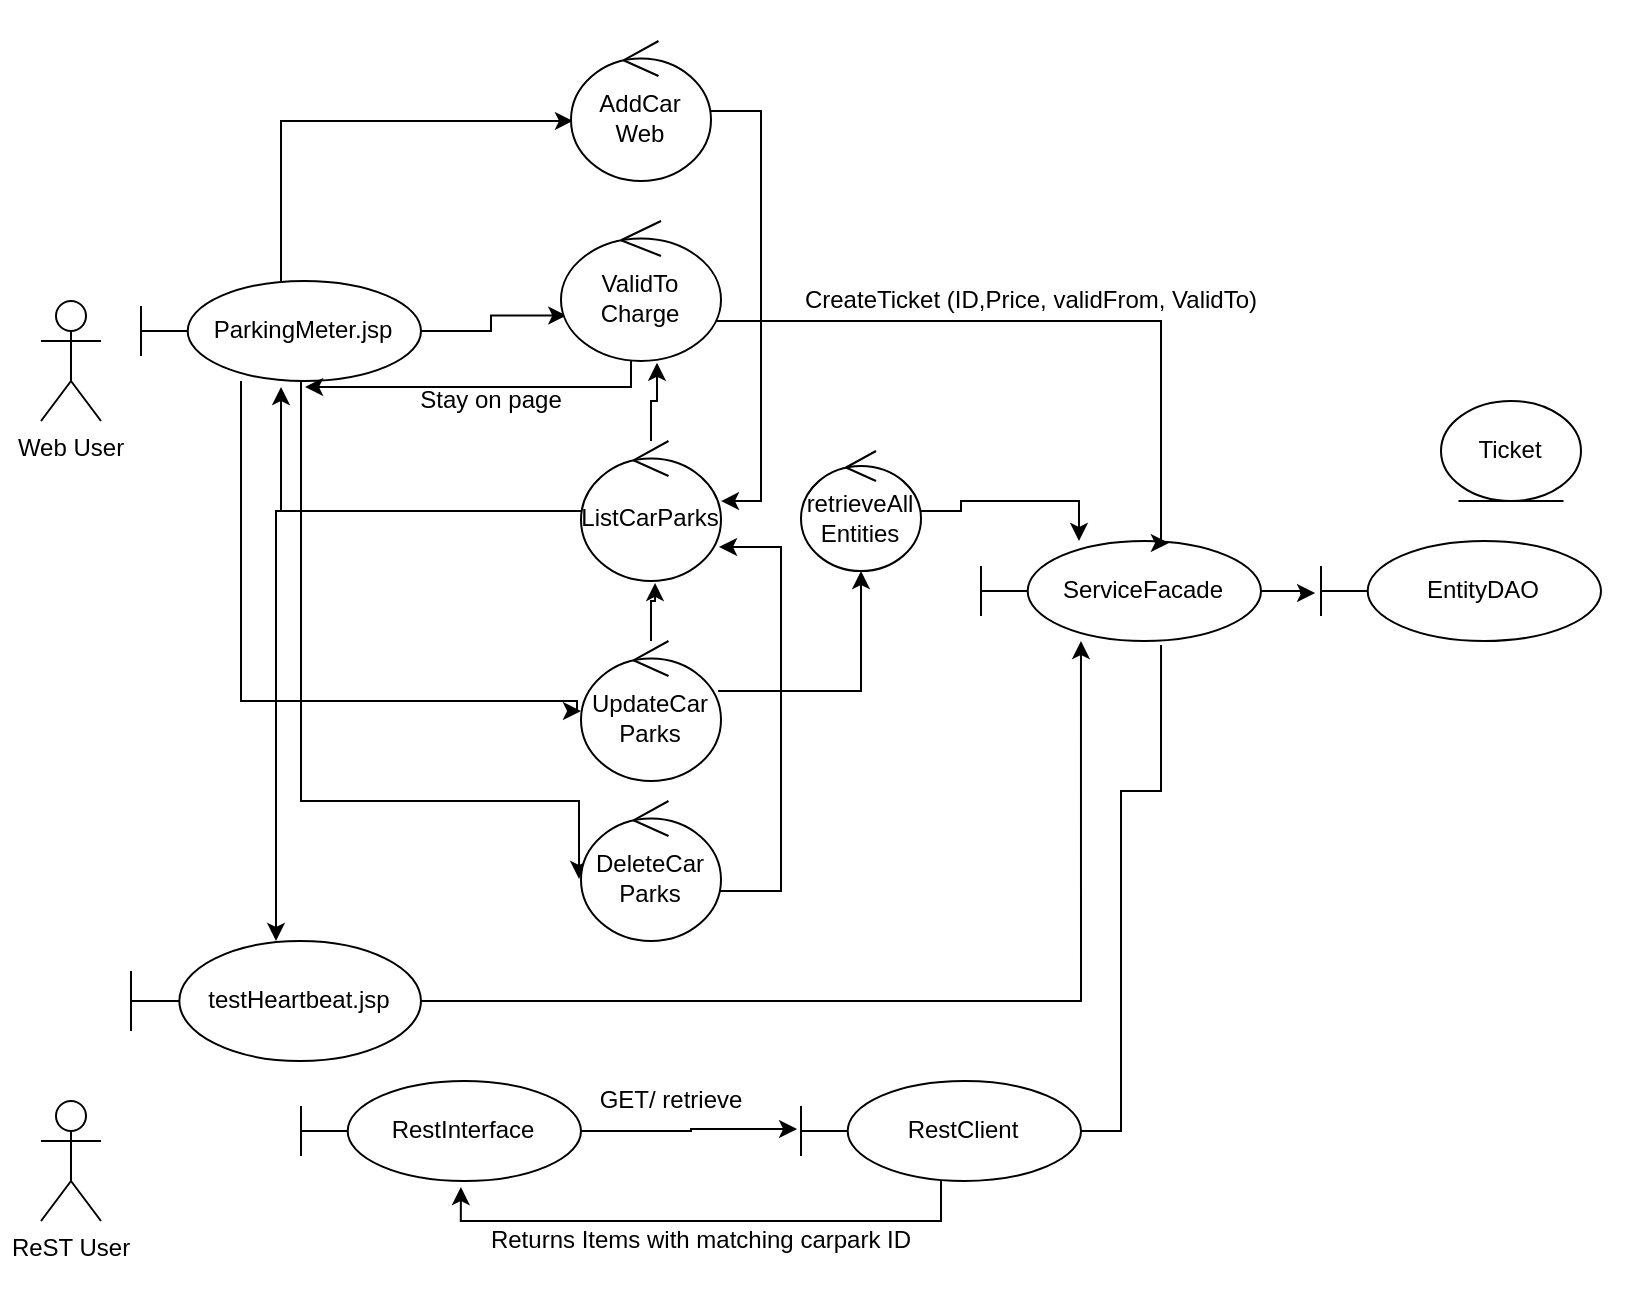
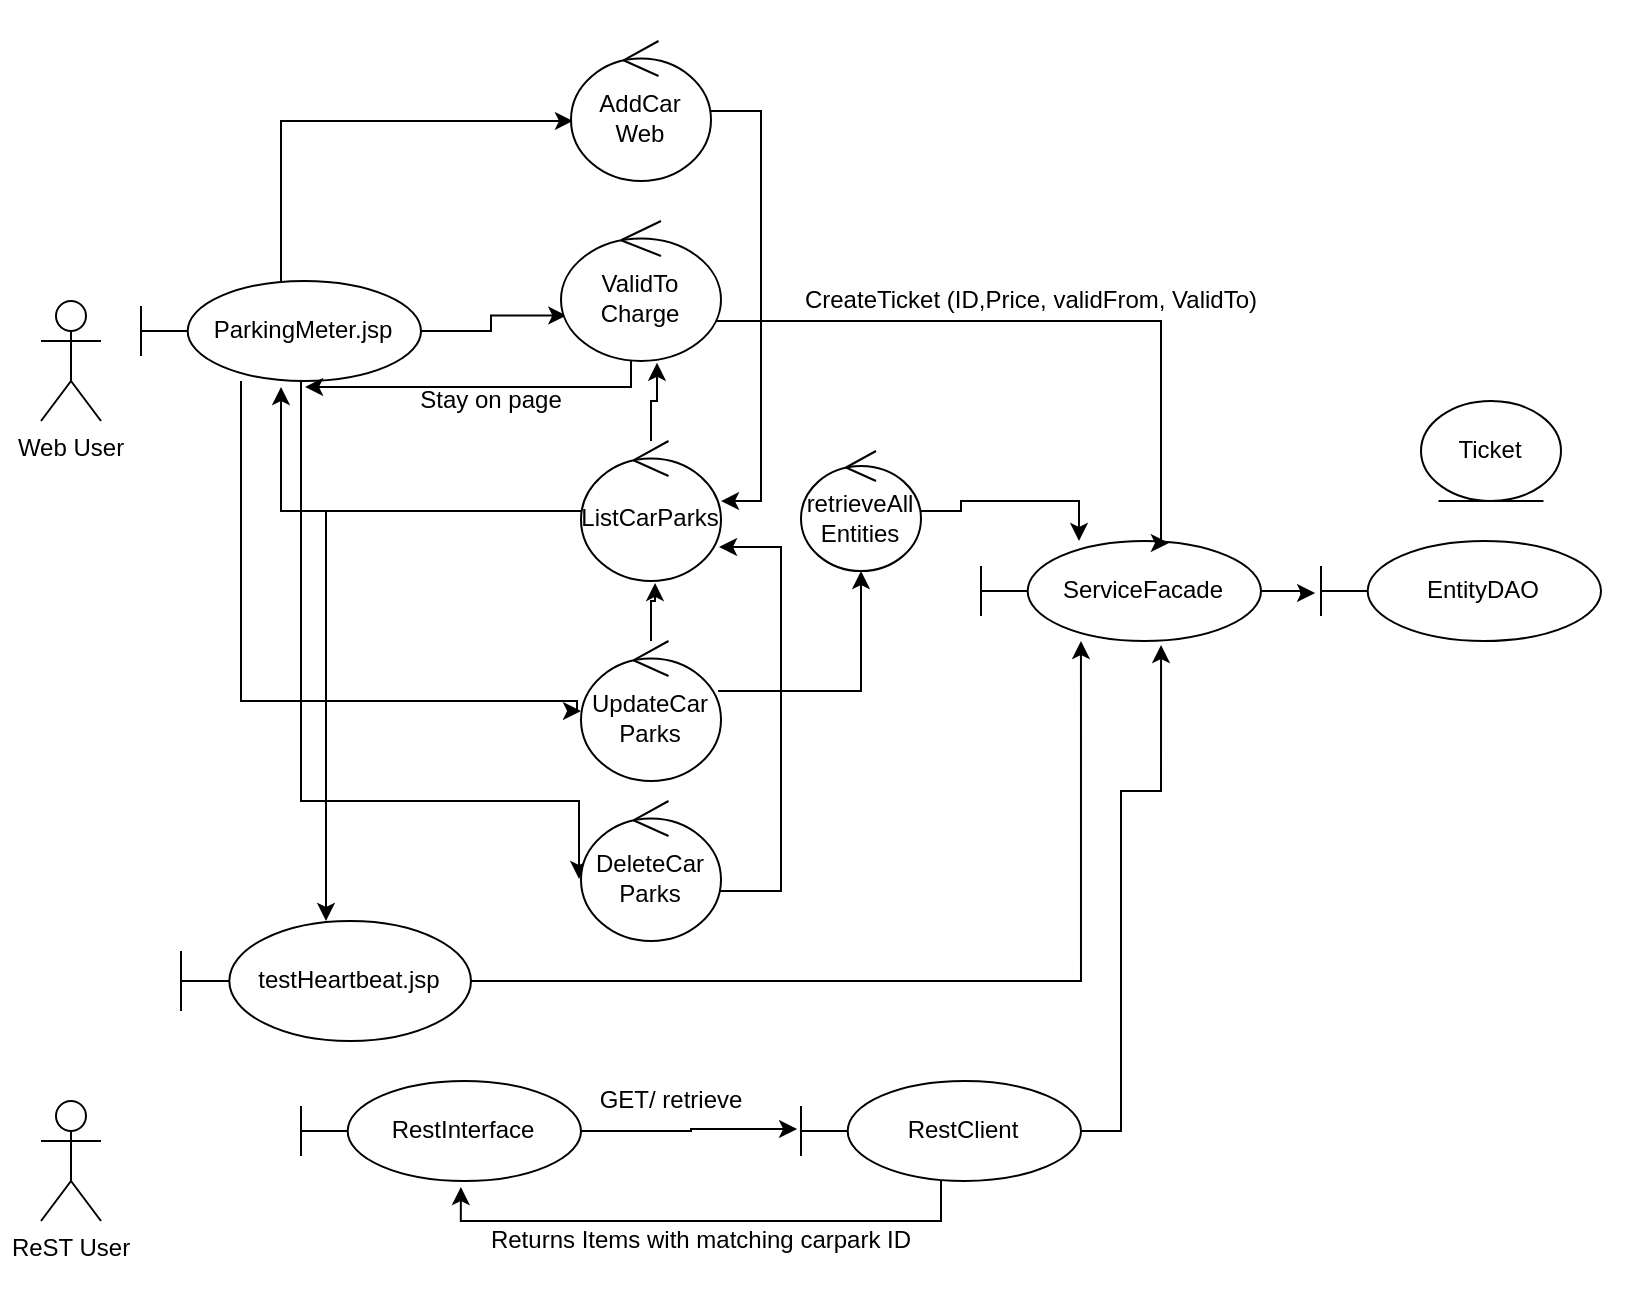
  <mxCell id="0" />
  <mxCell id="1" parent="0" />
  <mxCell id="2" value="Web User" style="shape=umlActor;verticalLabelPosition=bottom;verticalAlign=top;html=1;" vertex="1" parent="1"><mxGeometry x="20" y="150" width="30" height="60" as="geometry" /></mxCell>
  <mxCell id="3" value="ReST User" style="shape=umlActor;verticalLabelPosition=bottom;verticalAlign=top;html=1;" vertex="1" parent="1"><mxGeometry x="20" y="550" width="30" height="60" as="geometry" /></mxCell>
  <mxCell id="4" style="edgeStyle=orthogonalEdgeStyle;rounded=0;orthogonalLoop=1;jettySize=auto;html=1;entryX=-0.021;entryY=0.52;entryDx=0;entryDy=0;entryPerimeter=0;" edge="1" parent="1" source="5" target="8"><mxGeometry relative="1" as="geometry" /></mxCell>
  <mxCell id="5" value="ServiceFacade" style="shape=umlBoundary;whiteSpace=wrap;html=1;" vertex="1" parent="1"><mxGeometry x="490" y="270" width="140" height="50" as="geometry" /></mxCell>
  <mxCell id="6" style="edgeStyle=orthogonalEdgeStyle;rounded=0;orthogonalLoop=1;jettySize=auto;html=1;entryX=-0.014;entryY=0.48;entryDx=0;entryDy=0;entryPerimeter=0;" edge="1" parent="1" source="7" target="11"><mxGeometry relative="1" as="geometry" /></mxCell>
  <mxCell id="7" value="RestInterface" style="shape=umlBoundary;whiteSpace=wrap;html=1;" vertex="1" parent="1"><mxGeometry x="150" y="540" width="140" height="50" as="geometry" /></mxCell>
  <mxCell id="8" value="EntityDAO" style="shape=umlBoundary;whiteSpace=wrap;html=1;" vertex="1" parent="1"><mxGeometry x="660" y="270" width="140" height="50" as="geometry" /></mxCell>
  <mxCell id="9" style="edgeStyle=orthogonalEdgeStyle;rounded=0;orthogonalLoop=1;jettySize=auto;html=1;entryX=0.571;entryY=1.06;entryDx=0;entryDy=0;entryPerimeter=0;" edge="1" parent="1" source="11" target="7"><mxGeometry relative="1" as="geometry"><Array as="points"><mxPoint x="470" y="610" /><mxPoint x="230" y="610" /></Array></mxGeometry></mxCell>
- <mxCell id="10" style="edgeStyle=orthogonalEdgeStyle;rounded=0;orthogonalLoop=1;jettySize=auto;html=1;entryX=0.643;entryY=1.04;entryDx=0;entryDy=0;entryPerimeter=0;endArrow=none;" edge="1" parent="1" source="11" target="5"><mxGeometry relative="1" as="geometry"><Array as="points"><mxPoint x="560" y="565" /><mxPoint x="560" y="395" /><mxPoint x="580" y="395" /></Array></mxGeometry></mxCell>
+ <mxCell id="10" style="edgeStyle=orthogonalEdgeStyle;rounded=0;orthogonalLoop=1;jettySize=auto;html=1;entryX=0.643;entryY=1.04;entryDx=0;entryDy=0;entryPerimeter=0;" edge="1" parent="1" source="11" target="5"><mxGeometry relative="1" as="geometry"><Array as="points"><mxPoint x="560" y="565" /><mxPoint x="560" y="395" /><mxPoint x="580" y="395" /></Array></mxGeometry></mxCell>
  <mxCell id="11" value="RestClient" style="shape=umlBoundary;whiteSpace=wrap;html=1;" vertex="1" parent="1"><mxGeometry x="400" y="540" width="140" height="50" as="geometry" /></mxCell>
  <mxCell id="12" value="GET/ retrieve" style="text;html=1;align=center;verticalAlign=middle;resizable=0;points=[];autosize=1;" vertex="1" parent="1"><mxGeometry x="290" y="540" width="90" height="20" as="geometry" /></mxCell>
  <mxCell id="13" value="Returns Items with matching carpark ID" style="text;html=1;align=center;verticalAlign=middle;resizable=0;points=[];autosize=1;" vertex="1" parent="1"><mxGeometry x="235" y="610" width="230" height="20" as="geometry" /></mxCell>
  <mxCell id="14" style="edgeStyle=orthogonalEdgeStyle;rounded=0;orthogonalLoop=1;jettySize=auto;html=1;entryX=0.033;entryY=0.675;entryDx=0;entryDy=0;entryPerimeter=0;" edge="1" parent="1" source="18" target="21"><mxGeometry relative="1" as="geometry" /></mxCell>
  <mxCell id="15" style="edgeStyle=orthogonalEdgeStyle;rounded=0;orthogonalLoop=1;jettySize=auto;html=1;" edge="1" parent="1" source="18"><mxGeometry relative="1" as="geometry"><mxPoint x="290" y="355" as="targetPoint" /><Array as="points"><mxPoint x="120" y="350" /><mxPoint x="288" y="350" /></Array></mxGeometry></mxCell>
  <mxCell id="16" style="edgeStyle=orthogonalEdgeStyle;rounded=0;orthogonalLoop=1;jettySize=auto;html=1;entryX=0.014;entryY=0.571;entryDx=0;entryDy=0;entryPerimeter=0;" edge="1" parent="1" source="18" target="37"><mxGeometry relative="1" as="geometry"><Array as="points"><mxPoint x="140" y="60" /></Array></mxGeometry></mxCell>
  <mxCell id="17" style="edgeStyle=orthogonalEdgeStyle;rounded=0;orthogonalLoop=1;jettySize=auto;html=1;entryX=-0.014;entryY=0.557;entryDx=0;entryDy=0;entryPerimeter=0;" edge="1" parent="1" source="18" target="39"><mxGeometry relative="1" as="geometry"><Array as="points"><mxPoint x="150" y="400" /><mxPoint x="289" y="400" /></Array></mxGeometry></mxCell>
  <mxCell id="18" value="ParkingMeter.jsp" style="shape=umlBoundary;whiteSpace=wrap;html=1;" vertex="1" parent="1"><mxGeometry x="70" y="140" width="140" height="50" as="geometry" /></mxCell>
  <mxCell id="19" style="edgeStyle=orthogonalEdgeStyle;rounded=0;orthogonalLoop=1;jettySize=auto;html=1;entryX=0.586;entryY=1.06;entryDx=0;entryDy=0;entryPerimeter=0;" edge="1" parent="1" source="21" target="18"><mxGeometry relative="1" as="geometry"><Array as="points"><mxPoint x="315" y="193" /></Array></mxGeometry></mxCell>
  <mxCell id="20" style="edgeStyle=orthogonalEdgeStyle;rounded=0;orthogonalLoop=1;jettySize=auto;html=1;entryX=0.671;entryY=0.02;entryDx=0;entryDy=0;entryPerimeter=0;" edge="1" parent="1" source="21" target="5"><mxGeometry relative="1" as="geometry"><Array as="points"><mxPoint x="580" y="160" /><mxPoint x="580" y="271" /></Array></mxGeometry></mxCell>
  <mxCell id="21" value="ValidTo Charge" style="ellipse;shape=umlControl;whiteSpace=wrap;html=1;" vertex="1" parent="1"><mxGeometry x="280" y="110" width="80" height="70" as="geometry" /></mxCell>
  <mxCell id="22" value="Stay on page" style="text;html=1;align=center;verticalAlign=middle;resizable=0;points=[];autosize=1;" vertex="1" parent="1"><mxGeometry x="200" y="190" width="90" height="20" as="geometry" /></mxCell>
  <mxCell id="23" value="CreateTicket (ID,Price, validFrom, ValidTo)" style="text;html=1;align=center;verticalAlign=middle;resizable=0;points=[];autosize=1;" vertex="1" parent="1"><mxGeometry x="395" y="140" width="240" height="20" as="geometry" /></mxCell>
  <mxCell id="24" style="edgeStyle=orthogonalEdgeStyle;rounded=0;orthogonalLoop=1;jettySize=auto;html=1;entryX=0.357;entryY=1;entryDx=0;entryDy=0;entryPerimeter=0;" edge="1" parent="1" source="25" target="5"><mxGeometry relative="1" as="geometry" /></mxCell>
- <mxCell id="25" value="testHeartbeat.jsp" style="shape=umlBoundary;whiteSpace=wrap;html=1;" vertex="1" parent="1"><mxGeometry x="65" y="470" width="145" height="60" as="geometry" /></mxCell>
+ <mxCell id="25" value="testHeartbeat.jsp" style="shape=umlBoundary;whiteSpace=wrap;html=1;" vertex="1" parent="1"><mxGeometry x="90" y="460" width="145" height="60" as="geometry" /></mxCell>
  <mxCell id="26" style="edgeStyle=orthogonalEdgeStyle;rounded=0;orthogonalLoop=1;jettySize=auto;html=1;entryX=0.6;entryY=1.013;entryDx=0;entryDy=0;entryPerimeter=0;" edge="1" parent="1" source="29" target="21"><mxGeometry relative="1" as="geometry" /></mxCell>
  <mxCell id="27" style="edgeStyle=orthogonalEdgeStyle;rounded=0;orthogonalLoop=1;jettySize=auto;html=1;entryX=0.5;entryY=1.06;entryDx=0;entryDy=0;entryPerimeter=0;" edge="1" parent="1" source="29" target="18"><mxGeometry relative="1" as="geometry" /></mxCell>
  <mxCell id="28" style="edgeStyle=orthogonalEdgeStyle;rounded=0;orthogonalLoop=1;jettySize=auto;html=1;" edge="1" parent="1" source="29" target="25"><mxGeometry relative="1" as="geometry" /></mxCell>
  <mxCell id="29" value="ListCarParks" style="ellipse;shape=umlControl;whiteSpace=wrap;html=1;" vertex="1" parent="1"><mxGeometry x="290" y="220" width="70" height="70" as="geometry" /></mxCell>
  <mxCell id="30" style="edgeStyle=orthogonalEdgeStyle;rounded=0;orthogonalLoop=1;jettySize=auto;html=1;" edge="1" parent="1" source="32" target="34"><mxGeometry relative="1" as="geometry"><mxPoint x="440" y="290" as="targetPoint" /><Array as="points"><mxPoint x="430" y="345" /></Array></mxGeometry></mxCell>
  <mxCell id="31" style="edgeStyle=orthogonalEdgeStyle;rounded=0;orthogonalLoop=1;jettySize=auto;html=1;entryX=0.529;entryY=1.014;entryDx=0;entryDy=0;entryPerimeter=0;" edge="1" parent="1" source="32" target="29"><mxGeometry relative="1" as="geometry" /></mxCell>
  <mxCell id="32" value="UpdateCar&lt;br&gt;Parks" style="ellipse;shape=umlControl;whiteSpace=wrap;html=1;" vertex="1" parent="1"><mxGeometry x="290" y="320" width="70" height="70" as="geometry" /></mxCell>
  <mxCell id="33" style="edgeStyle=orthogonalEdgeStyle;rounded=0;orthogonalLoop=1;jettySize=auto;html=1;entryX=0.35;entryY=0;entryDx=0;entryDy=0;entryPerimeter=0;" edge="1" parent="1" source="34" target="5"><mxGeometry relative="1" as="geometry" /></mxCell>
  <mxCell id="34" value="retrieveAll&lt;br&gt;Entities" style="ellipse;shape=umlControl;whiteSpace=wrap;html=1;" vertex="1" parent="1"><mxGeometry x="400" y="225" width="60" height="60" as="geometry" /></mxCell>
- <mxCell id="35" value="Ticket" style="ellipse;shape=umlEntity;whiteSpace=wrap;html=1;" vertex="1" parent="1"><mxGeometry x="720" y="200" width="70" height="50" as="geometry" /></mxCell>
+ <mxCell id="35" value="Ticket" style="ellipse;shape=umlEntity;whiteSpace=wrap;html=1;" vertex="1" parent="1"><mxGeometry x="710" y="200" width="70" height="50" as="geometry" /></mxCell>
  <mxCell id="36" style="edgeStyle=orthogonalEdgeStyle;rounded=0;orthogonalLoop=1;jettySize=auto;html=1;entryX=1;entryY=0.429;entryDx=0;entryDy=0;entryPerimeter=0;" edge="1" parent="1" source="37" target="29"><mxGeometry relative="1" as="geometry"><Array as="points"><mxPoint x="380" y="55" /><mxPoint x="380" y="250" /></Array></mxGeometry></mxCell>
  <mxCell id="37" value="AddCar&lt;br&gt;Web" style="ellipse;shape=umlControl;whiteSpace=wrap;html=1;" vertex="1" parent="1"><mxGeometry x="285" y="20" width="70" height="70" as="geometry" /></mxCell>
  <mxCell id="38" style="edgeStyle=orthogonalEdgeStyle;rounded=0;orthogonalLoop=1;jettySize=auto;html=1;entryX=0.986;entryY=0.757;entryDx=0;entryDy=0;entryPerimeter=0;" edge="1" parent="1" source="39" target="29"><mxGeometry relative="1" as="geometry"><Array as="points"><mxPoint x="390" y="445" /><mxPoint x="390" y="273" /></Array></mxGeometry></mxCell>
  <mxCell id="39" value="DeleteCar&lt;br&gt;Parks" style="ellipse;shape=umlControl;whiteSpace=wrap;html=1;" vertex="1" parent="1"><mxGeometry x="290" y="400" width="70" height="70" as="geometry" /></mxCell>
